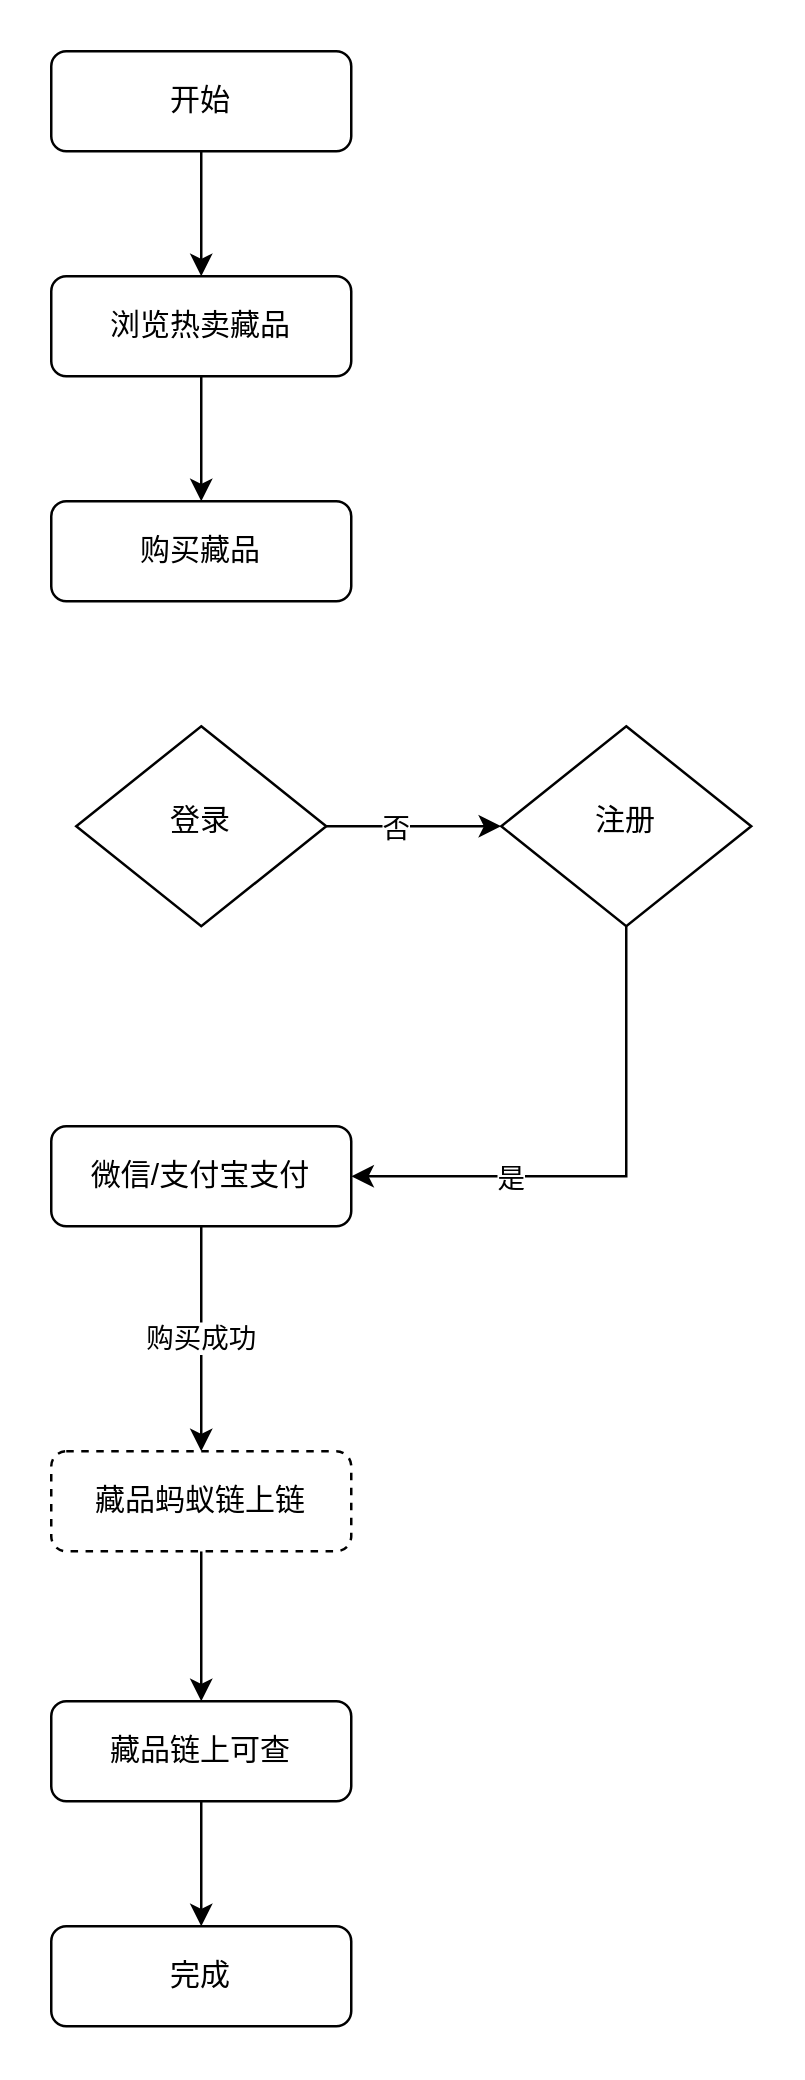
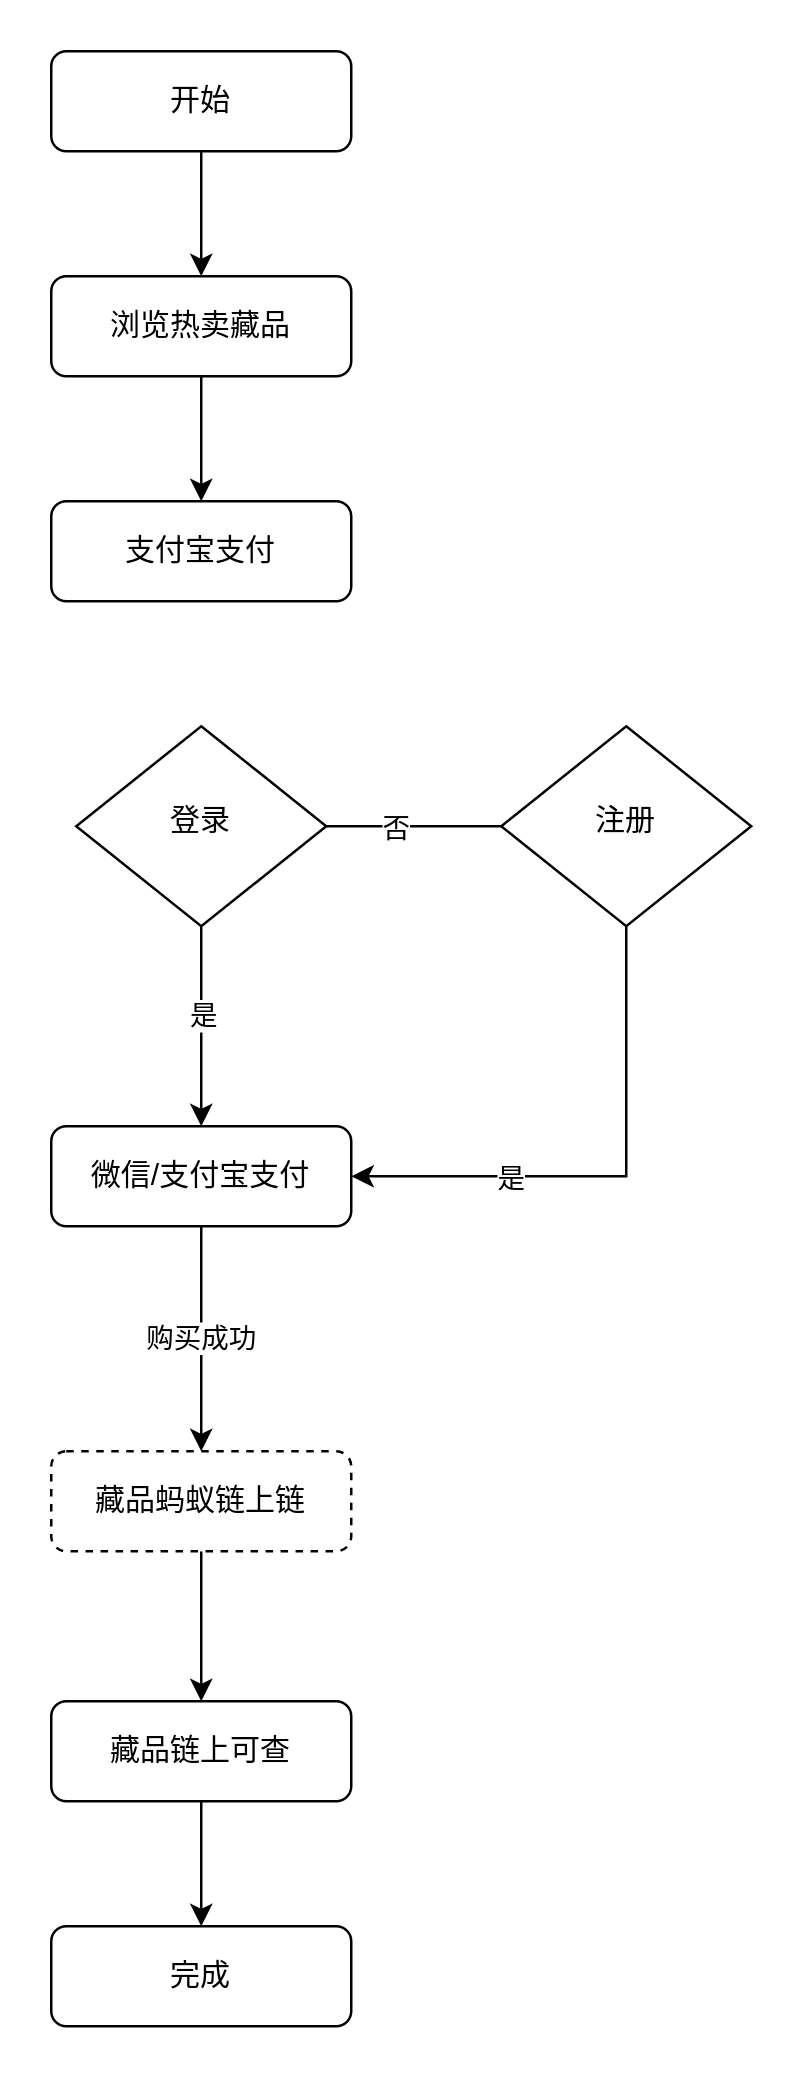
  <mxCell id="0" />
  <mxCell id="1" parent="0" />
  <mxCell id="2" style="edgeStyle=orthogonalEdgeStyle;rounded=0;orthogonalLoop=1;jettySize=auto;html=1;exitX=0.5;exitY=1;exitDx=0;exitDy=0;entryX=0.5;entryY=0;entryDx=0;entryDy=0;" edge="1" parent="1" source="3" target="11"><mxGeometry relative="1" as="geometry" /></mxCell>
  <mxCell id="3" value="开始" style="rounded=1;whiteSpace=wrap;html=1;fontSize=12;glass=0;strokeWidth=1;shadow=0;" parent="1" vertex="1"><mxGeometry x="20" y="20" width="120" height="40" as="geometry" /></mxCell>
- <mxCell id="4" value="购买藏品" style="rounded=1;whiteSpace=wrap;html=1;fontSize=12;glass=0;strokeWidth=1;shadow=0;" vertex="1" parent="1"><mxGeometry x="20" y="200" width="120" height="40" as="geometry" /></mxCell>
- <mxCell id="5" style="edgeStyle=orthogonalEdgeStyle;rounded=0;orthogonalLoop=1;jettySize=auto;html=1;entryX=0;entryY=0.5;entryDx=0;entryDy=0;" edge="1" parent="1" source="9" target="14"><mxGeometry relative="1" as="geometry" /></mxCell>
+ <mxCell id="4" value="支付宝支付" style="rounded=1;whiteSpace=wrap;html=1;fontSize=12;glass=0;strokeWidth=1;shadow=0;" vertex="1" parent="1"><mxGeometry x="20" y="200" width="120" height="40" as="geometry" /></mxCell>
+ <mxCell id="5" style="edgeStyle=orthogonalEdgeStyle;rounded=0;orthogonalLoop=1;jettySize=auto;html=1;entryX=0;entryY=0.5;entryDx=0;entryDy=0;endArrow=none;" edge="1" parent="1" source="9" target="14"><mxGeometry relative="1" as="geometry" /></mxCell>
  <mxCell id="6" value="否" style="edgeLabel;html=1;align=center;verticalAlign=middle;resizable=0;points=[];" vertex="1" connectable="0" parent="5"><mxGeometry x="-0.238" relative="1" as="geometry"><mxPoint as="offset" /></mxGeometry></mxCell>
+ <mxCell id="7" style="edgeStyle=orthogonalEdgeStyle;rounded=0;orthogonalLoop=1;jettySize=auto;html=1;entryX=0.5;entryY=0;entryDx=0;entryDy=0;" edge="1" parent="1" source="9" target="18"><mxGeometry relative="1" as="geometry" /></mxCell>
+ <mxCell id="8" value="是" style="edgeLabel;html=1;align=center;verticalAlign=middle;resizable=0;points=[];" vertex="1" connectable="0" parent="7"><mxGeometry x="-0.137" relative="1" as="geometry"><mxPoint as="offset" /></mxGeometry></mxCell>
  <mxCell id="9" value="登录" style="rhombus;whiteSpace=wrap;html=1;shadow=0;fontFamily=Helvetica;fontSize=12;align=center;strokeWidth=1;spacing=6;spacingTop=-4;" vertex="1" parent="1"><mxGeometry x="30" y="290" width="100" height="80" as="geometry" /></mxCell>
  <mxCell id="10" style="edgeStyle=orthogonalEdgeStyle;rounded=0;orthogonalLoop=1;jettySize=auto;html=1;exitX=0.5;exitY=1;exitDx=0;exitDy=0;entryX=0.5;entryY=0;entryDx=0;entryDy=0;" edge="1" parent="1" source="11" target="4"><mxGeometry relative="1" as="geometry" /></mxCell>
  <mxCell id="11" value="浏览热卖藏品" style="rounded=1;whiteSpace=wrap;html=1;fontSize=12;glass=0;strokeWidth=1;shadow=0;" vertex="1" parent="1"><mxGeometry x="20" y="110" width="120" height="40" as="geometry" /></mxCell>
  <mxCell id="12" style="edgeStyle=orthogonalEdgeStyle;rounded=0;orthogonalLoop=1;jettySize=auto;html=1;entryX=1;entryY=0.5;entryDx=0;entryDy=0;" edge="1" parent="1" source="14" target="18"><mxGeometry relative="1" as="geometry"><Array as="points"><mxPoint x="250" y="470" /></Array></mxGeometry></mxCell>
  <mxCell id="13" value="是" style="edgeLabel;html=1;align=center;verticalAlign=middle;resizable=0;points=[];" vertex="1" connectable="0" parent="12"><mxGeometry x="0.396" relative="1" as="geometry"><mxPoint as="offset" /></mxGeometry></mxCell>
  <mxCell id="14" value="注册" style="rhombus;whiteSpace=wrap;html=1;shadow=0;fontFamily=Helvetica;fontSize=12;align=center;strokeWidth=1;spacing=6;spacingTop=-4;" vertex="1" parent="1"><mxGeometry x="200" y="290" width="100" height="80" as="geometry" /></mxCell>
  <mxCell id="15" style="edgeStyle=orthogonalEdgeStyle;rounded=0;orthogonalLoop=1;jettySize=auto;html=1;exitX=0.5;exitY=1;exitDx=0;exitDy=0;entryX=0.5;entryY=0;entryDx=0;entryDy=0;" edge="1" parent="1" source="16" target="20"><mxGeometry relative="1" as="geometry" /></mxCell>
  <mxCell id="16" value="藏品蚂蚁链上链" style="rounded=1;whiteSpace=wrap;html=1;fontSize=12;glass=0;strokeWidth=1;shadow=0;dashed=1;" vertex="1" parent="1"><mxGeometry x="20" y="580" width="120" height="40" as="geometry" /></mxCell>
  <mxCell id="17" value="购买成功" style="edgeStyle=orthogonalEdgeStyle;rounded=0;orthogonalLoop=1;jettySize=auto;html=1;entryX=0.5;entryY=0;entryDx=0;entryDy=0;" edge="1" parent="1" source="18" target="16"><mxGeometry relative="1" as="geometry" /></mxCell>
  <mxCell id="18" value="微信/支付宝支付" style="rounded=1;whiteSpace=wrap;html=1;fontSize=12;glass=0;strokeWidth=1;shadow=0;" vertex="1" parent="1"><mxGeometry x="20" y="450" width="120" height="40" as="geometry" /></mxCell>
  <mxCell id="19" style="edgeStyle=orthogonalEdgeStyle;rounded=0;orthogonalLoop=1;jettySize=auto;html=1;exitX=0.5;exitY=1;exitDx=0;exitDy=0;" edge="1" parent="1" source="20" target="21"><mxGeometry relative="1" as="geometry" /></mxCell>
  <mxCell id="20" value="藏品链上可查" style="rounded=1;whiteSpace=wrap;html=1;fontSize=12;glass=0;strokeWidth=1;shadow=0;" vertex="1" parent="1"><mxGeometry x="20" y="680" width="120" height="40" as="geometry" /></mxCell>
  <mxCell id="21" value="完成" style="rounded=1;whiteSpace=wrap;html=1;fontSize=12;glass=0;strokeWidth=1;shadow=0;" vertex="1" parent="1"><mxGeometry x="20" y="770" width="120" height="40" as="geometry" /></mxCell>
